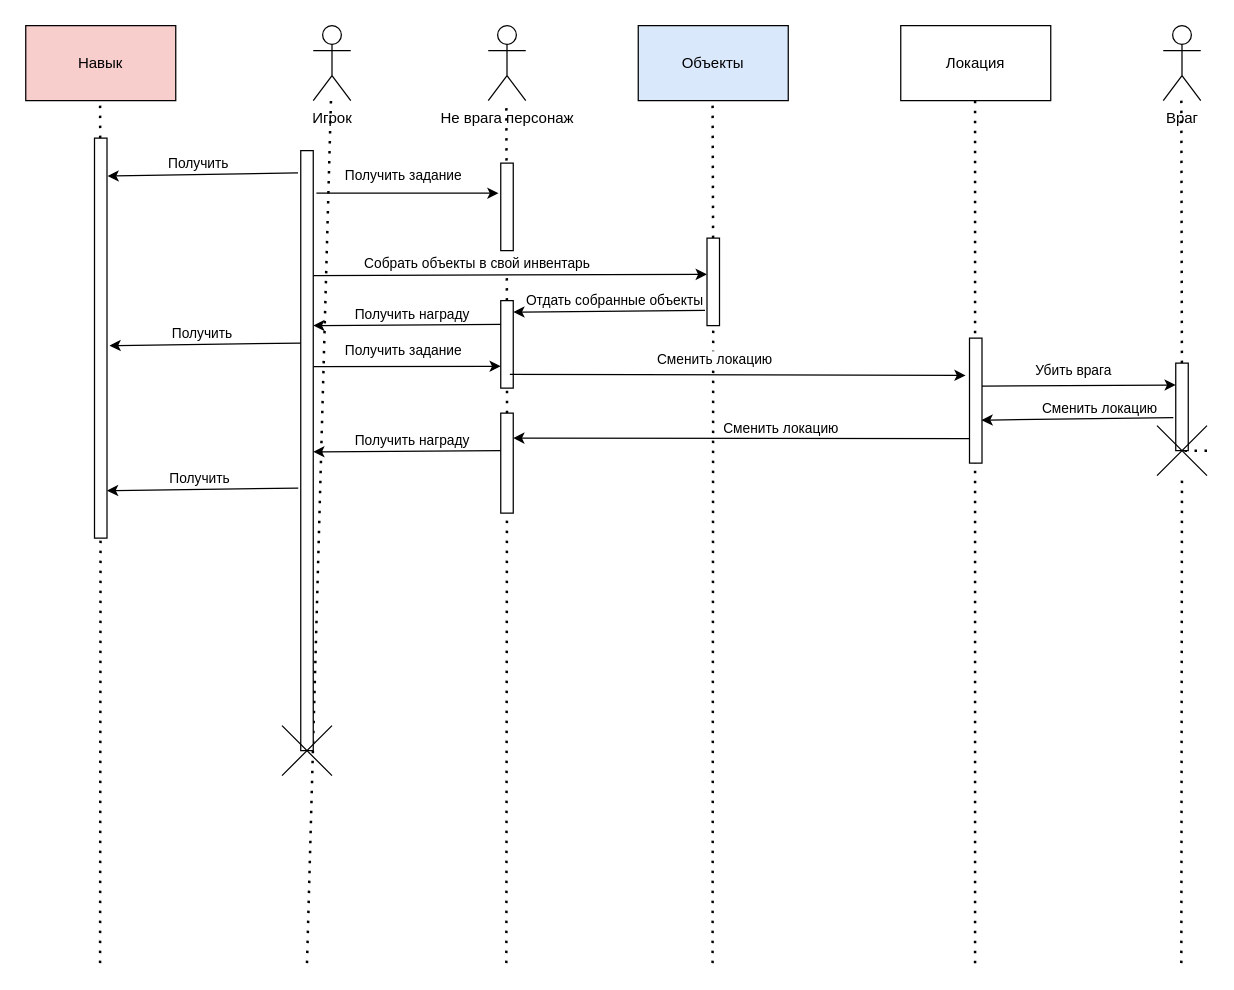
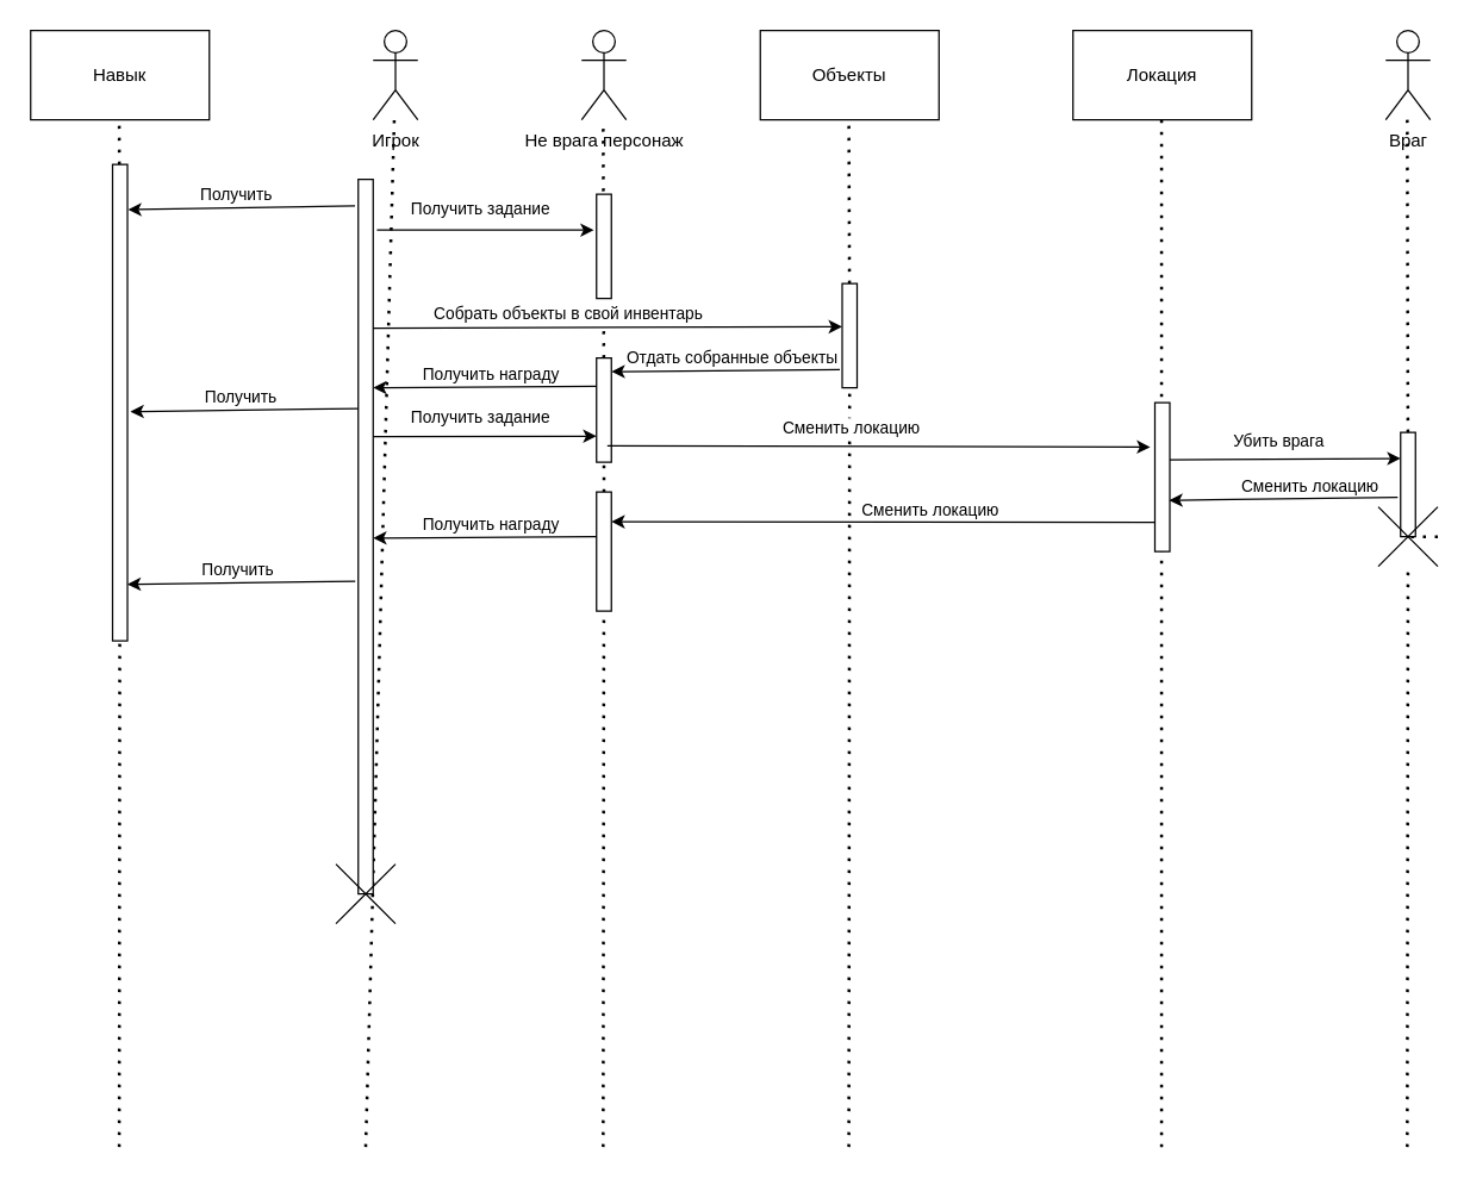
  <mxCell id="0" />
  <mxCell id="1" parent="0" />
  <mxCell id="2" value="Игрок" style="shape=umlActor;verticalLabelPosition=bottom;verticalAlign=top;html=1;outlineConnect=0;" parent="1" vertex="1"><mxGeometry x="250" y="20" width="30" height="60" as="geometry" /></mxCell>
- <mxCell id="3" value="Навык" style="rounded=0;whiteSpace=wrap;html=1;fillColor=#f8cecc;" parent="1" vertex="1"><mxGeometry x="20" y="20" width="120" height="60" as="geometry" /></mxCell>
- <mxCell id="4" value="Объекты" style="rounded=0;whiteSpace=wrap;html=1;fillColor=#dae8fc;" parent="1" vertex="1"><mxGeometry x="510" y="20" width="120" height="60" as="geometry" /></mxCell>
+ <mxCell id="3" value="Навык" style="rounded=0;whiteSpace=wrap;html=1;" parent="1" vertex="1"><mxGeometry x="20" y="20" width="120" height="60" as="geometry" /></mxCell>
+ <mxCell id="4" value="Объекты" style="rounded=0;whiteSpace=wrap;html=1;" parent="1" vertex="1"><mxGeometry x="510" y="20" width="120" height="60" as="geometry" /></mxCell>
  <mxCell id="5" value="Локация" style="rounded=0;whiteSpace=wrap;html=1;" parent="1" vertex="1"><mxGeometry x="720" y="20" width="120" height="60" as="geometry" /></mxCell>
  <mxCell id="6" value="Враг" style="shape=umlActor;verticalLabelPosition=bottom;verticalAlign=top;html=1;outlineConnect=0;" parent="1" vertex="1"><mxGeometry x="930" y="20" width="30" height="60" as="geometry" /></mxCell>
  <mxCell id="7" value="Не врага персонаж" style="shape=umlActor;verticalLabelPosition=bottom;verticalAlign=top;html=1;outlineConnect=0;" parent="1" vertex="1"><mxGeometry x="390" y="20" width="30" height="60" as="geometry" /></mxCell>
  <mxCell id="8" value="" style="endArrow=none;dashed=1;html=1;dashPattern=1 3;strokeWidth=2;rounded=0;" parent="1" target="2" edge="1"><mxGeometry width="50" height="50" relative="1" as="geometry"><mxPoint x="245" y="770" as="sourcePoint" /><mxPoint x="230" y="210" as="targetPoint" /></mxGeometry></mxCell>
  <mxCell id="9" value="" style="endArrow=none;dashed=1;html=1;dashPattern=1 3;strokeWidth=2;rounded=0;" parent="1" source="16" edge="1"><mxGeometry width="50" height="50" relative="1" as="geometry"><mxPoint x="79.47" y="770" as="sourcePoint" /><mxPoint x="79.47" y="80" as="targetPoint" /></mxGeometry></mxCell>
  <mxCell id="10" value="" style="endArrow=none;dashed=1;html=1;dashPattern=1 3;strokeWidth=2;rounded=0;" parent="1" source="27" edge="1"><mxGeometry width="50" height="50" relative="1" as="geometry"><mxPoint x="404.47" y="770" as="sourcePoint" /><mxPoint x="404.47" y="80" as="targetPoint" /></mxGeometry></mxCell>
  <mxCell id="11" value="" style="endArrow=none;dashed=1;html=1;dashPattern=1 3;strokeWidth=2;rounded=0;" parent="1" source="23" edge="1"><mxGeometry width="50" height="50" relative="1" as="geometry"><mxPoint x="569.47" y="770" as="sourcePoint" /><mxPoint x="569.47" y="80" as="targetPoint" /></mxGeometry></mxCell>
  <mxCell id="12" value="" style="endArrow=none;dashed=1;html=1;dashPattern=1 3;strokeWidth=2;rounded=0;" parent="1" edge="1"><mxGeometry width="50" height="50" relative="1" as="geometry"><mxPoint x="779.47" y="770" as="sourcePoint" /><mxPoint x="779.47" y="80" as="targetPoint" /></mxGeometry></mxCell>
  <mxCell id="13" value="" style="endArrow=none;dashed=1;html=1;dashPattern=1 3;strokeWidth=2;rounded=0;" parent="1" source="38" edge="1"><mxGeometry width="50" height="50" relative="1" as="geometry"><mxPoint x="944.47" y="770" as="sourcePoint" /><mxPoint x="944.47" y="80" as="targetPoint" /></mxGeometry></mxCell>
  <mxCell id="14" value="" style="rounded=0;whiteSpace=wrap;html=1;" parent="1" vertex="1"><mxGeometry y="120" width="10" height="480" as="geometry" x="240" /></mxCell>
  <mxCell id="15" value="" style="endArrow=none;dashed=1;html=1;dashPattern=1 3;strokeWidth=2;rounded=0;" parent="1" target="16" edge="1"><mxGeometry width="50" height="50" relative="1" as="geometry"><mxPoint x="79.47" y="770" as="sourcePoint" /><mxPoint x="79.47" y="80" as="targetPoint" /></mxGeometry></mxCell>
  <mxCell id="16" value="" style="rounded=0;whiteSpace=wrap;html=1;" parent="1" vertex="1"><mxGeometry x="75" y="110" width="10" height="320" as="geometry" /></mxCell>
  <mxCell id="17" value="" style="endArrow=classic;html=1;rounded=0;exitX=-0.218;exitY=0.037;exitDx=0;exitDy=0;entryX=1.042;entryY=0.095;entryDx=0;entryDy=0;entryPerimeter=0;exitPerimeter=0;" parent="1" source="14" target="16" edge="1"><mxGeometry width="50" height="50" relative="1" as="geometry"><mxPoint x="40" y="200" as="sourcePoint" /><mxPoint x="90" y="144" as="targetPoint" /></mxGeometry></mxCell>
  <mxCell id="18" value="Получить" style="edgeLabel;html=1;align=center;verticalAlign=middle;resizable=0;points=[];" parent="17" vertex="1" connectable="0"><mxGeometry x="-0.607" y="3" relative="1" as="geometry"><mxPoint x="-50" y="-12" as="offset" /></mxGeometry></mxCell>
  <mxCell id="19" value="" style="rounded=0;whiteSpace=wrap;html=1;" parent="1" vertex="1"><mxGeometry x="400" y="130" width="10" height="70" as="geometry" /></mxCell>
  <mxCell id="20" value="" style="endArrow=classic;html=1;rounded=0;exitX=1.253;exitY=0.071;exitDx=0;exitDy=0;entryX=-0.178;entryY=0.344;entryDx=0;entryDy=0;entryPerimeter=0;exitPerimeter=0;" parent="1" source="14" target="19" edge="1"><mxGeometry width="50" height="50" relative="1" as="geometry"><mxPoint x="260" y="200" as="sourcePoint" /><mxPoint x="310" y="150" as="targetPoint" /></mxGeometry></mxCell>
  <mxCell id="21" value="Получить задание" style="edgeLabel;html=1;align=center;verticalAlign=middle;resizable=0;points=[];" parent="20" vertex="1" connectable="0"><mxGeometry x="-0.139" y="2" relative="1" as="geometry"><mxPoint x="6" y="-13" as="offset" /></mxGeometry></mxCell>
  <mxCell id="22" value="" style="endArrow=none;dashed=1;html=1;dashPattern=1 3;strokeWidth=2;rounded=0;" parent="1" target="23" edge="1"><mxGeometry width="50" height="50" relative="1" as="geometry"><mxPoint x="569.47" y="770" as="sourcePoint" /><mxPoint x="569.47" y="80" as="targetPoint" /></mxGeometry></mxCell>
  <mxCell id="23" value="" style="rounded=0;whiteSpace=wrap;html=1;" parent="1" vertex="1"><mxGeometry x="565" y="190" width="10" height="70" as="geometry" /></mxCell>
  <mxCell id="24" value="" style="endArrow=classic;html=1;rounded=0;exitX=1.253;exitY=0.071;exitDx=0;exitDy=0;entryX=-0.012;entryY=0.414;entryDx=0;entryDy=0;entryPerimeter=0;exitPerimeter=0;" parent="1" target="23" edge="1"><mxGeometry width="50" height="50" relative="1" as="geometry"><mxPoint x="250" y="220" as="sourcePoint" /><mxPoint x="395" y="220" as="targetPoint" /></mxGeometry></mxCell>
  <mxCell id="25" value="Собрать объекты в свой инвентарь" style="edgeLabel;html=1;align=center;verticalAlign=middle;resizable=0;points=[];" parent="24" vertex="1" connectable="0"><mxGeometry x="-0.139" y="2" relative="1" as="geometry"><mxPoint x="-5" y="-8" as="offset" /></mxGeometry></mxCell>
  <mxCell id="26" value="" style="endArrow=none;dashed=1;html=1;dashPattern=1 3;strokeWidth=2;rounded=0;" parent="1" source="44" target="27" edge="1"><mxGeometry width="50" height="50" relative="1" as="geometry"><mxPoint x="404.47" y="770" as="sourcePoint" /><mxPoint x="404.47" y="80" as="targetPoint" /></mxGeometry></mxCell>
  <mxCell id="27" value="" style="rounded=0;whiteSpace=wrap;html=1;" parent="1" vertex="1"><mxGeometry x="400" y="240" width="10" height="70" as="geometry" /></mxCell>
  <mxCell id="28" value="" style="endArrow=classic;html=1;rounded=0;exitX=-0.161;exitY=0.825;exitDx=0;exitDy=0;entryX=1.005;entryY=0.131;entryDx=0;entryDy=0;entryPerimeter=0;exitPerimeter=0;" parent="1" source="23" target="27" edge="1"><mxGeometry width="50" height="50" relative="1" as="geometry"><mxPoint x="260" y="230" as="sourcePoint" /><mxPoint x="575" y="229" as="targetPoint" /></mxGeometry></mxCell>
  <mxCell id="29" value="Отдать собранные объекты" style="edgeLabel;html=1;align=center;verticalAlign=middle;resizable=0;points=[];" parent="28" vertex="1" connectable="0"><mxGeometry x="-0.139" y="2" relative="1" as="geometry"><mxPoint x="-7" y="-11" as="offset" /></mxGeometry></mxCell>
  <mxCell id="30" value="" style="endArrow=classic;html=1;rounded=0;exitX=-0.161;exitY=0.825;exitDx=0;exitDy=0;exitPerimeter=0;" parent="1" edge="1"><mxGeometry width="50" height="50" relative="1" as="geometry"><mxPoint x="400" y="259" as="sourcePoint" /><mxPoint x="250" y="260" as="targetPoint" /></mxGeometry></mxCell>
  <mxCell id="31" value="Получить награду" style="edgeLabel;html=1;align=center;verticalAlign=middle;resizable=0;points=[];" parent="30" vertex="1" connectable="0"><mxGeometry x="-0.139" y="2" relative="1" as="geometry"><mxPoint x="-7" y="-11" as="offset" /></mxGeometry></mxCell>
  <mxCell id="32" value="" style="endArrow=classic;html=1;rounded=0;exitX=1.009;exitY=0.36;exitDx=0;exitDy=0;exitPerimeter=0;entryX=0;entryY=0.75;entryDx=0;entryDy=0;" parent="1" source="14" target="27" edge="1"><mxGeometry width="50" height="50" relative="1" as="geometry"><mxPoint x="420" y="320" as="sourcePoint" /><mxPoint x="270" y="321" as="targetPoint" /></mxGeometry></mxCell>
  <mxCell id="33" value="Получить задание" style="edgeLabel;html=1;align=center;verticalAlign=middle;resizable=0;points=[];" parent="32" vertex="1" connectable="0"><mxGeometry x="-0.139" y="2" relative="1" as="geometry"><mxPoint x="6" y="-11" as="offset" /></mxGeometry></mxCell>
  <mxCell id="34" value="" style="rounded=0;whiteSpace=wrap;html=1;" parent="1" vertex="1"><mxGeometry x="775" y="270" width="10" height="100" as="geometry" /></mxCell>
  <mxCell id="35" value="" style="endArrow=classic;html=1;rounded=0;entryX=-0.312;entryY=0.298;entryDx=0;entryDy=0;entryPerimeter=0;exitX=0.726;exitY=0.844;exitDx=0;exitDy=0;exitPerimeter=0;" parent="1" source="27" target="34" edge="1"><mxGeometry width="50" height="50" relative="1" as="geometry"><mxPoint x="410" y="303" as="sourcePoint" /><mxPoint x="410" y="303" as="targetPoint" /></mxGeometry></mxCell>
  <mxCell id="36" value="Сменить локацию" style="edgeLabel;html=1;align=center;verticalAlign=middle;resizable=0;points=[];" parent="35" vertex="1" connectable="0"><mxGeometry x="-0.139" y="2" relative="1" as="geometry"><mxPoint x="6" y="-11" as="offset" /></mxGeometry></mxCell>
  <mxCell id="37" value="" style="endArrow=none;dashed=1;html=1;dashPattern=1 3;strokeWidth=2;rounded=0;" parent="1" target="38" edge="1" source="55"><mxGeometry width="50" height="50" relative="1" as="geometry"><mxPoint x="944.47" y="770" as="sourcePoint" /><mxPoint x="944.47" y="80" as="targetPoint" /></mxGeometry></mxCell>
  <mxCell id="38" value="" style="rounded=0;whiteSpace=wrap;html=1;" parent="1" vertex="1"><mxGeometry x="940" y="290" width="10" height="70" as="geometry" /></mxCell>
  <mxCell id="39" value="" style="endArrow=classic;html=1;rounded=0;entryX=0;entryY=0.25;entryDx=0;entryDy=0;exitX=1;exitY=0.384;exitDx=0;exitDy=0;exitPerimeter=0;" parent="1" source="34" target="38" edge="1"><mxGeometry width="50" height="50" relative="1" as="geometry"><mxPoint x="790" y="309" as="sourcePoint" /><mxPoint x="783" y="308" as="targetPoint" /></mxGeometry></mxCell>
  <mxCell id="40" value="Убить врага" style="edgeLabel;html=1;align=center;verticalAlign=middle;resizable=0;points=[];" parent="39" vertex="1" connectable="0"><mxGeometry x="-0.139" y="2" relative="1" as="geometry"><mxPoint x="6" y="-11" as="offset" /></mxGeometry></mxCell>
  <mxCell id="41" value="" style="endArrow=classic;html=1;rounded=0;entryX=0.961;entryY=0.656;entryDx=0;entryDy=0;exitX=-0.194;exitY=0.624;exitDx=0;exitDy=0;exitPerimeter=0;entryPerimeter=0;" parent="1" source="38" target="34" edge="1"><mxGeometry width="50" height="50" relative="1" as="geometry"><mxPoint x="795" y="319" as="sourcePoint" /><mxPoint x="950" y="318" as="targetPoint" /></mxGeometry></mxCell>
  <mxCell id="42" value="Сменить локацию" style="edgeLabel;html=1;align=center;verticalAlign=middle;resizable=0;points=[];" parent="41" vertex="1" connectable="0"><mxGeometry x="-0.139" y="2" relative="1" as="geometry"><mxPoint x="6" y="-11" as="offset" /></mxGeometry></mxCell>
  <mxCell id="43" value="" style="endArrow=none;dashed=1;html=1;dashPattern=1 3;strokeWidth=2;rounded=0;" parent="1" target="44" edge="1"><mxGeometry width="50" height="50" relative="1" as="geometry"><mxPoint x="404.47" y="770" as="sourcePoint" /><mxPoint x="405" y="310" as="targetPoint" /></mxGeometry></mxCell>
  <mxCell id="44" value="" style="rounded=0;whiteSpace=wrap;html=1;" parent="1" vertex="1"><mxGeometry x="400" y="330" width="10" height="80" as="geometry" /></mxCell>
  <mxCell id="45" value="" style="endArrow=classic;html=1;rounded=0;entryX=1;entryY=0.25;entryDx=0;entryDy=0;exitX=0;exitY=0.803;exitDx=0;exitDy=0;exitPerimeter=0;" parent="1" source="34" target="44" edge="1"><mxGeometry width="50" height="50" relative="1" as="geometry"><mxPoint x="750" y="345" as="sourcePoint" /><mxPoint x="550" y="345" as="targetPoint" /></mxGeometry></mxCell>
  <mxCell id="46" value="Сменить локацию" style="edgeLabel;html=1;align=center;verticalAlign=middle;resizable=0;points=[];" parent="45" vertex="1" connectable="0"><mxGeometry x="-0.139" y="2" relative="1" as="geometry"><mxPoint x="6" y="-11" as="offset" /></mxGeometry></mxCell>
  <mxCell id="47" value="" style="endArrow=classic;html=1;rounded=0;exitX=-0.161;exitY=0.825;exitDx=0;exitDy=0;exitPerimeter=0;" parent="1" edge="1"><mxGeometry width="50" height="50" relative="1" as="geometry"><mxPoint x="400" y="360" as="sourcePoint" /><mxPoint x="250" y="361" as="targetPoint" /></mxGeometry></mxCell>
  <mxCell id="48" value="Получить награду" style="edgeLabel;html=1;align=center;verticalAlign=middle;resizable=0;points=[];" parent="47" vertex="1" connectable="0"><mxGeometry x="-0.139" y="2" relative="1" as="geometry"><mxPoint x="-7" y="-11" as="offset" /></mxGeometry></mxCell>
  <mxCell id="49" value="" style="endArrow=classic;html=1;rounded=0;exitX=-0.218;exitY=0.037;exitDx=0;exitDy=0;entryX=1.042;entryY=0.095;entryDx=0;entryDy=0;entryPerimeter=0;exitPerimeter=0;" parent="1" edge="1"><mxGeometry width="50" height="50" relative="1" as="geometry"><mxPoint y="274" as="sourcePoint" x="240" /><mxPoint x="87" y="276" as="targetPoint" /></mxGeometry></mxCell>
  <mxCell id="50" value="Получить" style="edgeLabel;html=1;align=center;verticalAlign=middle;resizable=0;points=[];" parent="49" vertex="1" connectable="0"><mxGeometry x="-0.607" y="3" relative="1" as="geometry"><mxPoint x="-50" y="-12" as="offset" /></mxGeometry></mxCell>
  <mxCell id="51" value="" style="endArrow=classic;html=1;rounded=0;exitX=-0.218;exitY=0.037;exitDx=0;exitDy=0;entryX=1.042;entryY=0.095;entryDx=0;entryDy=0;entryPerimeter=0;exitPerimeter=0;" parent="1" edge="1"><mxGeometry width="50" height="50" relative="1" as="geometry"><mxPoint x="238" y="390" as="sourcePoint" /><mxPoint x="85" y="392" as="targetPoint" /></mxGeometry></mxCell>
  <mxCell id="52" value="Получить" style="edgeLabel;html=1;align=center;verticalAlign=middle;resizable=0;points=[];" parent="51" vertex="1" connectable="0"><mxGeometry x="-0.607" y="3" relative="1" as="geometry"><mxPoint x="-50" y="-12" as="offset" /></mxGeometry></mxCell>
  <mxCell id="53" value="" style="shape=mxgraph.sysml.x;" vertex="1" parent="1"><mxGeometry x="225" y="580" width="40" height="40" as="geometry" /></mxCell>
  <mxCell id="54" value="" style="endArrow=none;dashed=1;html=1;dashPattern=1 3;strokeWidth=2;rounded=0;" edge="1" parent="1" target="55"><mxGeometry width="50" height="50" relative="1" as="geometry"><mxPoint x="944.47" y="770" as="sourcePoint" /><mxPoint x="945" y="360" as="targetPoint" /></mxGeometry></mxCell>
  <mxCell id="55" value="" style="shape=mxgraph.sysml.x;" vertex="1" parent="1"><mxGeometry x="925" y="340" width="40" height="40" as="geometry" /></mxCell>
